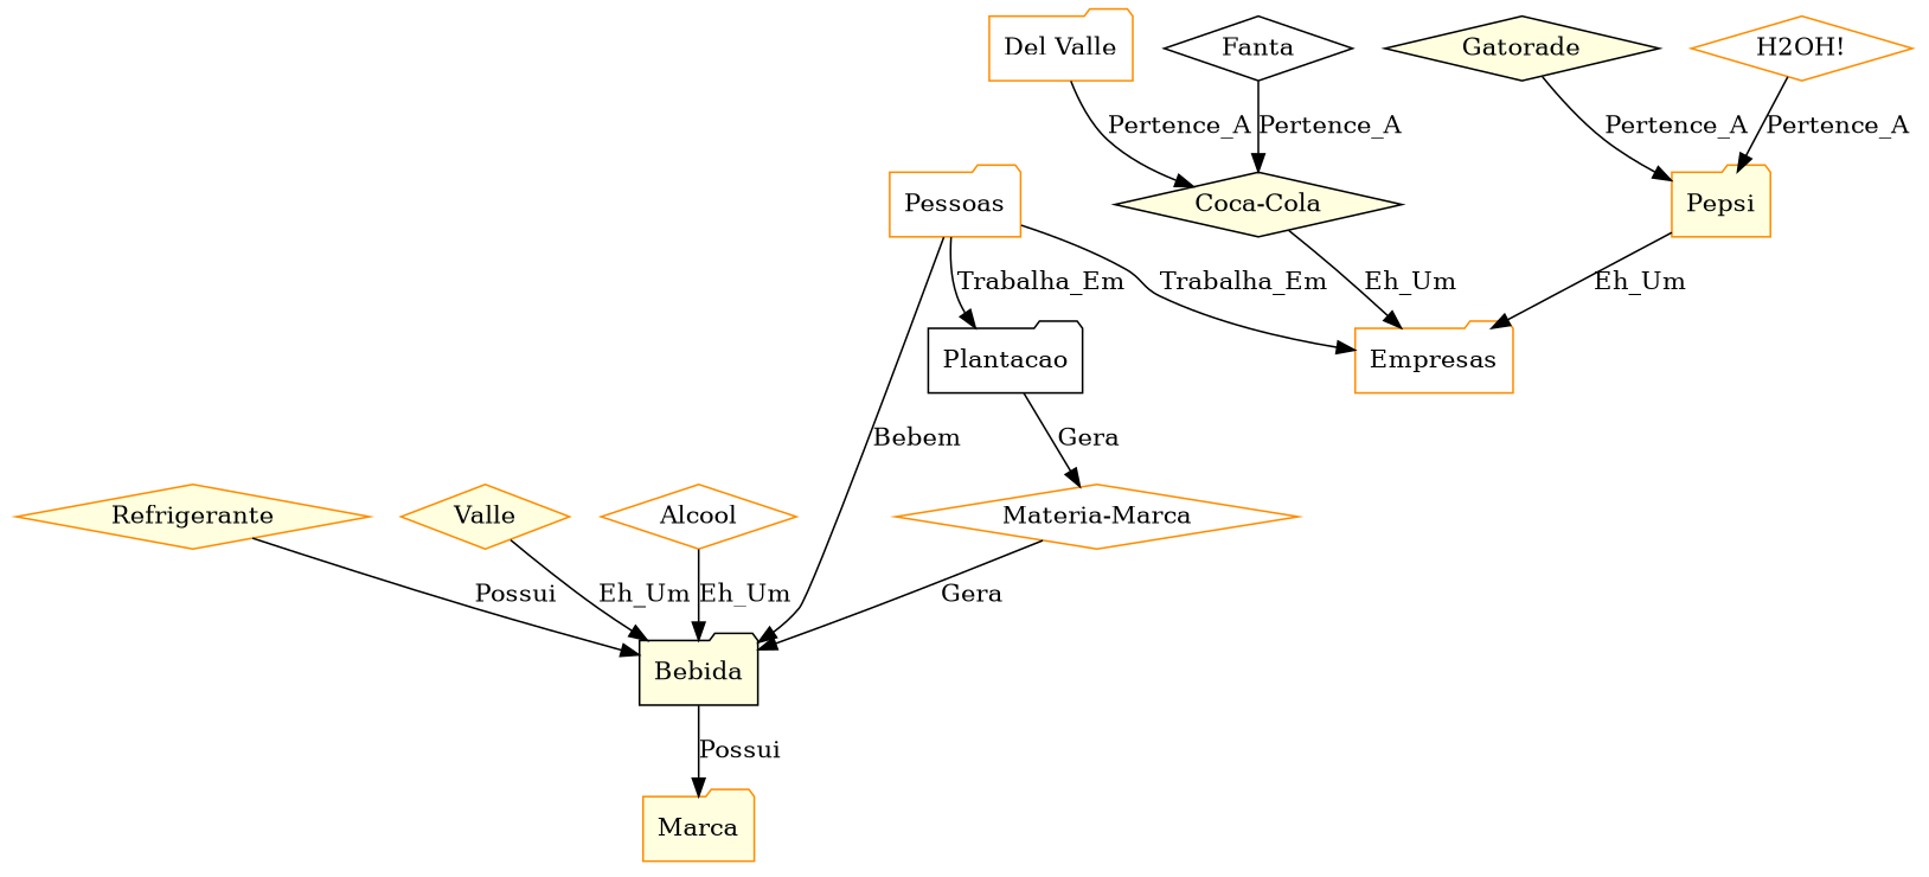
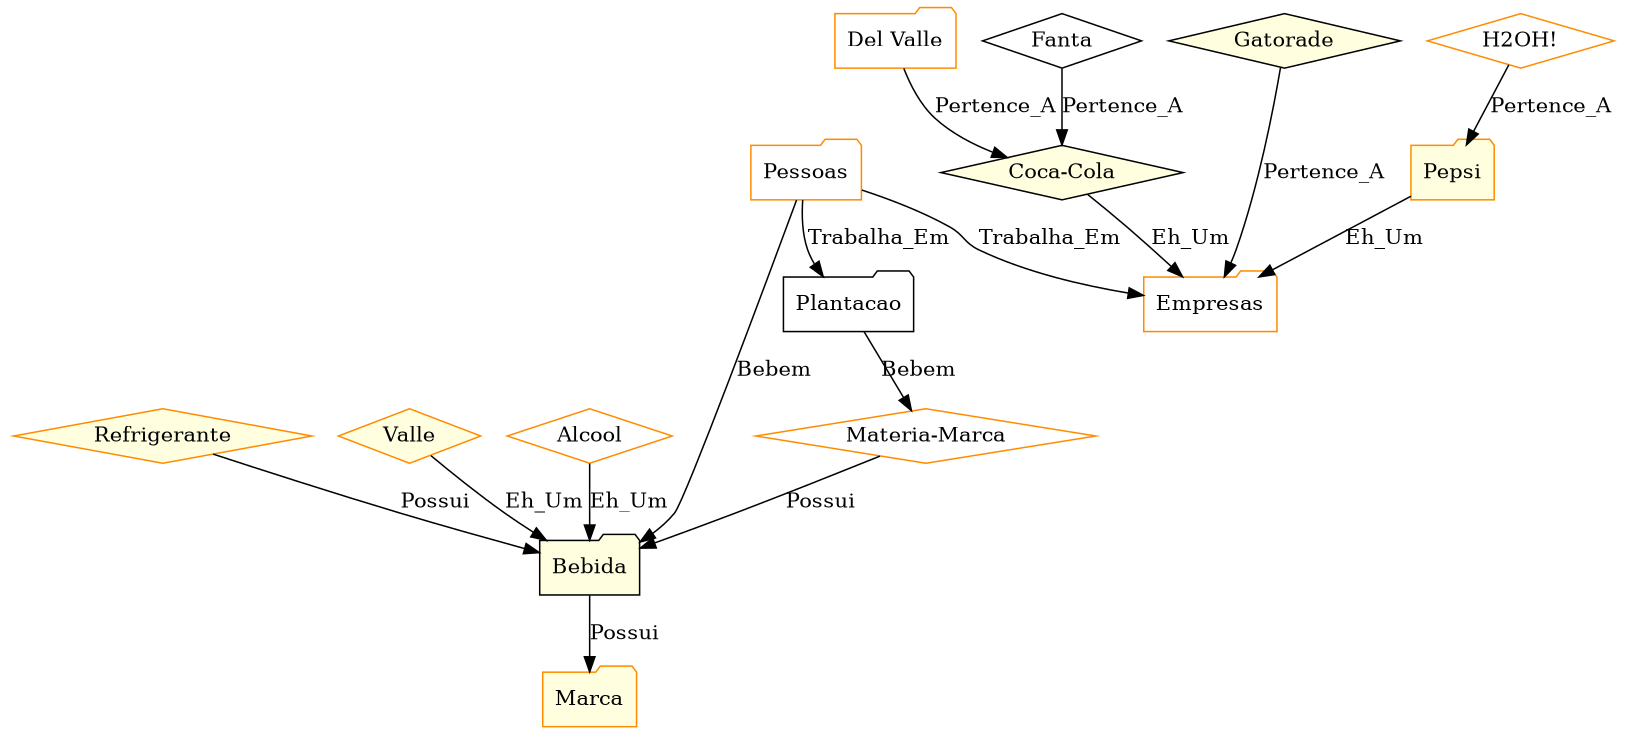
  digraph {
    node [color=darkorange fillcolor=white shape=diamond style=filled]
    n1 [color=black fillcolor=lightyellow label=Bebida shape=folder]
    n2 [fillcolor=lightyellow label=Marca shape=folder]
    n3 [fillcolor=lightyellow label=Refrigerante]
    n4 [fillcolor=lightyellow label=Valle]
    n5 [label=Alcool]
    n6 [label=Pessoas shape=folder]
    n7 [label=Empresas shape=folder]
    n8 [color=black label=Plantacao shape=folder]
    n9 [label="Materia-Marca"]
    n10 [color=black fillcolor=lightyellow label="Coca-Cola"]
    n11 [fillcolor=lightyellow label=Pepsi shape=folder]
    n12 [label="Del Valle" shape=folder]
    n13 [color=black label=Fanta]
    n14 [color=black fillcolor=lightyellow label=Gatorade]
    n15 [label="H2OH!"]
    n1 -> n2 [label=Possui]
    n3 -> n1 [label=Possui]
    n4 -> n1 [label=Eh_Um]
    n5 -> n1 [label=Eh_Um]
    n6 -> n1 [label=Bebem]
    n6 -> n7 [label=Trabalha_Em]
    n6 -> n8 [label=Trabalha_Em]
-   n8 -> n9 [label=Gera]
-   n9 -> n1 [label=Gera]
+   n8 -> n9 [label=Bebem]
+   n9 -> n1 [label=Possui]
    n10 -> n7 [label=Eh_Um]
    n11 -> n7 [label=Eh_Um]
    n12 -> n10 [label=Pertence_A]
    n13 -> n10 [label=Pertence_A]
-   n14 -> n11 [label=Pertence_A]
+   n14 -> n7 [label=Pertence_A]
    n15 -> n11 [label=Pertence_A]
  }
